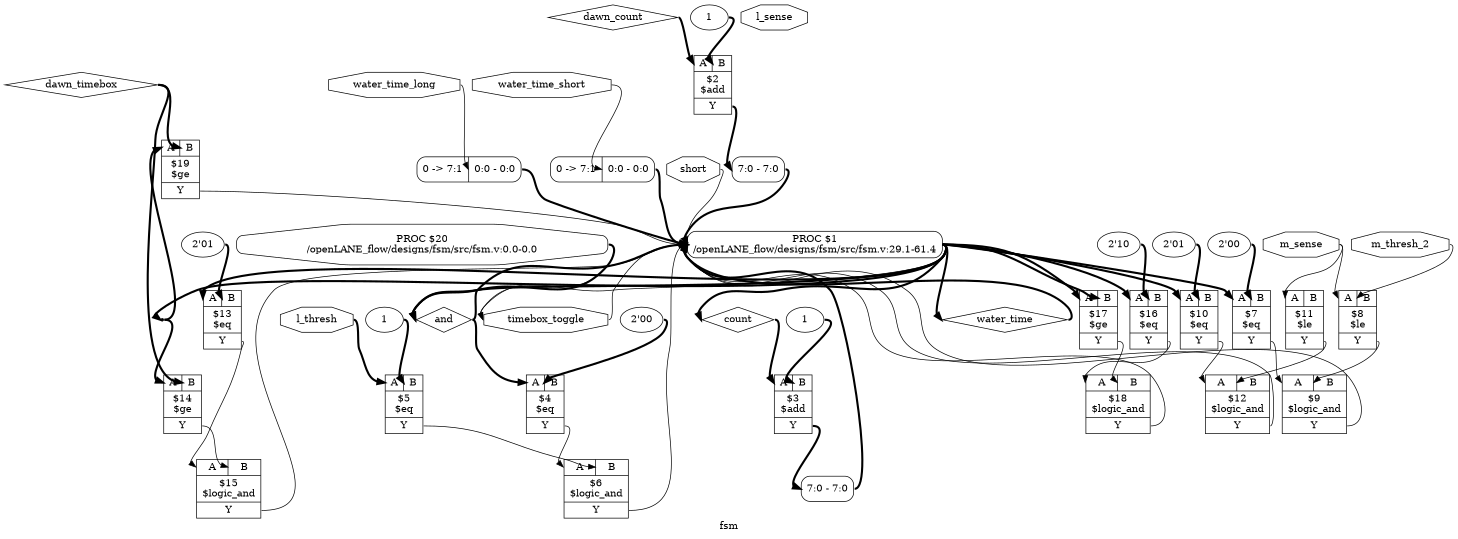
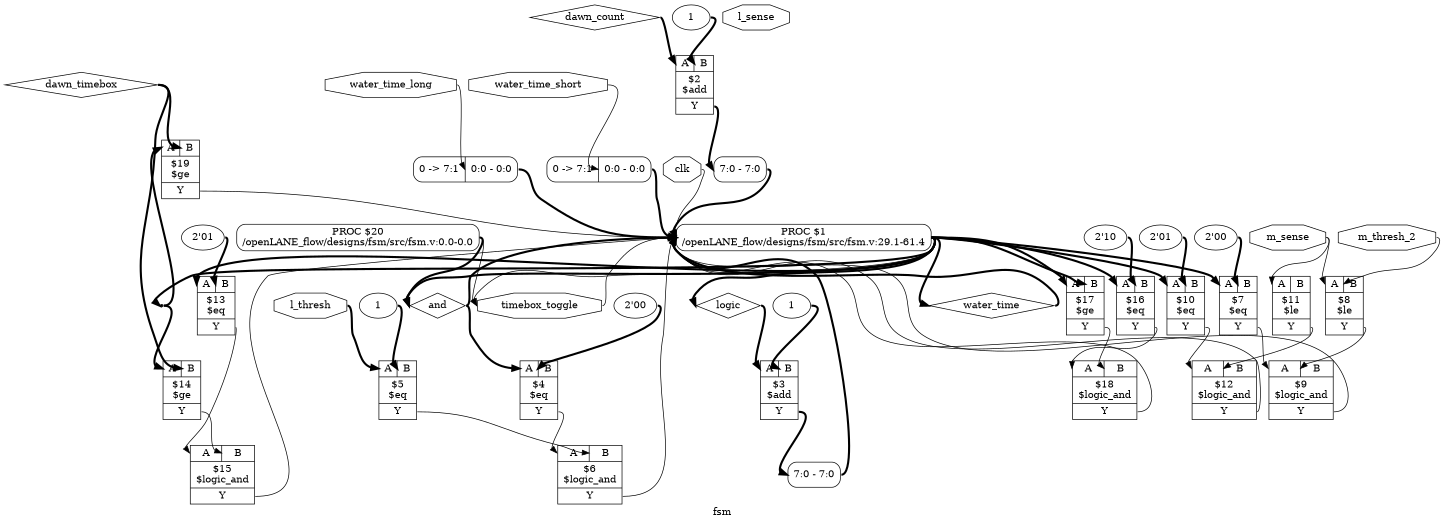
  digraph {
    label=fsm
    rankdir=TB
    remincross=true
    node [shape=record]
    edge [color=black headport=w style="setlinewidth(3)" tailport=e]
    n41 [color=black fontcolor=black label=dawn_timebox shape=diamond]
    c58 [label="{{<p55> A|<p56> B}|$19\n$ge|{<p57> Y}}"]
    c63 [label="{{<p55> A|<p56> B}|$14\n$ge|{<p57> Y}}"]
    p9 [label="PROC $1\n/openLANE_flow/designs/fsm/src/fsm.v:29.1-61.4" shape=box style=rounded]
    c62 [label="{{<p55> A|<p56> B}|$15\n$logic_and|{<p57> Y}}"]
    n42 [color=black fontcolor=black label=dawn_count shape=diamond]
    c75 [label="{{<p55> A|<p56> B}|$2\n$add|{<p57> Y}}"]
    x11 [label="<s0> 7:0 - 7:0 " style=rounded]
-   n43 [color=black fontcolor=black label=count shape=diamond]
+   n43 [color=black fontcolor=black label=logic shape=diamond]
    c74 [label="{{<p55> A|<p56> B}|$3\n$add|{<p57> Y}}"]
    x10 [label="<s0> 7:0 - 7:0 " style=rounded]
    n44 [color=black fontcolor=black label=water_time shape=diamond]
    n45 [color=black fontcolor=black label=and shape=diamond]
    n46 [color=black fontcolor=black label=timebox_toggle shape=octagon]
    c60 [label="{{<p55> A|<p56> B}|$17\n$ge|{<p57> Y}}"]
    c61 [label="{{<p55> A|<p56> B}|$16\n$eq|{<p57> Y}}"]
    c64 [label="{{<p55> A|<p56> B}|$13\n$eq|{<p57> Y}}"]
    c67 [label="{{<p55> A|<p56> B}|$10\n$eq|{<p57> Y}}"]
    c70 [label="{{<p55> A|<p56> B}|$7\n$eq|{<p57> Y}}"]
    n28 [shape=point]
    c73 [label="{{<p55> A|<p56> B}|$4\n$eq|{<p57> Y}}"]
    c71 [label="{{<p55> A|<p56> B}|$6\n$logic_and|{<p57> Y}}"]
-   n47 [color=black fontcolor=black label=short shape=octagon]
+   n47 [color=black fontcolor=black label=clk shape=octagon]
    n48 [color=black fontcolor=black label=water_time_long shape=octagon]
    x12 [label="0 -&gt; 7:1 |<s0> 0:0 - 0:0 " style=rounded]
    n49 [color=black fontcolor=black label=water_time_short shape=octagon]
    x13 [label="0 -&gt; 7:1 |<s0> 0:0 - 0:0 " style=rounded]
    n50 [color=black fontcolor=black label=l_thresh shape=octagon]
    c72 [label="{{<p55> A|<p56> B}|$5\n$eq|{<p57> Y}}"]
    n51 [color=black fontcolor=black label=m_thresh_2 shape=octagon]
    c69 [label="{{<p55> A|<p56> B}|$8\n$le|{<p57> Y}}"]
    c68 [label="{{<p55> A|<p56> B}|$9\n$logic_and|{<p57> Y}}"]
    c66 [label="{{<p55> A|<p56> B}|$11\n$le|{<p57> Y}}"]
    c65 [label="{{<p55> A|<p56> B}|$12\n$logic_and|{<p57> Y}}"]
    n53 [color=black fontcolor=black label=l_sense shape=octagon]
    n54 [color=black fontcolor=black label=m_sense shape=octagon]
    c59 [label="{{<p55> A|<p56> B}|$18\n$logic_and|{<p57> Y}}"]
    v0 [label="2'10" shape=""]
    v1 [label="2'01" shape=""]
    v2 [label="2'01" shape=""]
    v3 [label="2'00" shape=""]
    v4 [label=1 shape=""]
    v5 [label="2'00" shape=""]
    v6 [label=1 shape=""]
    v7 [label=1 shape=""]
-   p8 [label="PROC $20\n/openLANE_flow/designs/fsm/src/fsm.v:0.0-0.0" shape=octagon style=rounded]
+   p8 [label="PROC $20\n/openLANE_flow/designs/fsm/src/fsm.v:0.0-0.0" shape=box style=rounded]
    n41 -> c58 [headport="p56:w"]
    n41 -> c63 [headport="p56:w"]
    c58 -> p9 [tailport="p57:e" style=""]
    c63 -> c62 [headport="p56:w" tailport="p57:e" style=""]
    p9 -> n43
    p9 -> n44
    p9 -> n45
    p9 -> n46 [style=""]
    p9 -> c60 [headport="p55:w"]
    p9 -> c60 [headport="p56:w"]
    p9 -> c61 [headport="p55:w"]
    p9 -> c64 [headport="p55:w"]
    p9 -> c67 [headport="p55:w"]
    p9 -> c70 [headport="p55:w"]
    p9 -> n28
    c62 -> p9 [tailport="p57:e" style=""]
    n42 -> c75 [headport="p55:w"]
    c75 -> x11 [headport="s0:w" tailport="p57:e"]
    x11 -> p9
    n43 -> c74 [headport="p55:w"]
    c74 -> x10 [headport="s0:w" tailport="p57:e"]
    x10 -> p9
    n44 -> p9
    n45 -> p9
    n45 -> c73 [headport="p55:w"]
    n46 -> p9 [style=""]
    c60 -> c59 [headport="p56:w" tailport="p57:e" style=""]
    c61 -> c59 [headport="p55:w" tailport="p57:e" style=""]
    c64 -> c62 [headport="p55:w" tailport="p57:e" style=""]
    c67 -> c65 [headport="p55:w" tailport="p57:e" style=""]
    c70 -> c68 [headport="p55:w" tailport="p57:e" style=""]
    n28 -> c58 [headport="p55:w"]
    n28 -> c63 [headport="p55:w"]
    c73 -> c71 [headport="p55:w" tailport="p57:e" style=""]
    c71 -> p9 [tailport="p57:e" style=""]
    n47 -> p9 [style=""]
    n48 -> x12 [headport="s0:w" style=""]
    x12 -> p9
    n49 -> x13 [headport="s0:w" style=""]
    x13 -> p9
    n50 -> c72 [headport="p55:w"]
    c72 -> c71 [headport="p56:w" tailport="p57:e" style=""]
    n51 -> c69 [headport="p56:w" style=""]
    c69 -> c68 [headport="p56:w" tailport="p57:e" style=""]
    c68 -> p9 [tailport="p57:e" style=""]
    c66 -> c65 [headport="p56:w" tailport="p57:e" style=""]
    c65 -> p9 [tailport="p57:e" style=""]
    n54 -> c69 [headport="p55:w" style=""]
    n54 -> c66 [headport="p55:w" style=""]
    c59 -> p9 [tailport="p57:e" style=""]
    v0 -> c61 [headport="p56:w"]
    v1 -> c64 [headport="p56:w"]
    v2 -> c67 [headport="p56:w"]
    v3 -> c70 [headport="p56:w"]
    v4 -> c72 [headport="p56:w"]
    v5 -> c73 [headport="p56:w"]
    v6 -> c74 [headport="p56:w"]
    v7 -> c75 [headport="p56:w"]
    p8 -> n45
    p8 -> n46 [style=""]
  }
